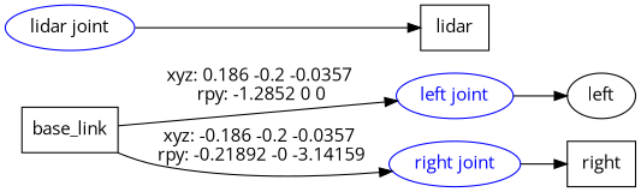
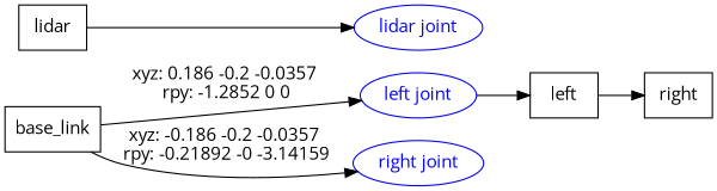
  digraph {
    fontname="Open Sans"
    rankdir=LR
    node [fontname="Open Sans" shape=box]
    edge [fontname="Open Sans"]
    n1 [label=base_link]
    "left joint" [color=blue fontcolor=blue shape=ellipse]
    "right joint" [color=blue fontcolor=blue shape=ellipse]
-   n4 [label=left shape=ellipse]
-   "lidar joint" [color=blue fontcolor=black shape=ellipse]
+   n4 [label=left]
+   "lidar joint" [color=blue fontcolor=blue shape=ellipse]
    n6 [label=lidar]
    n7 [label=right]
    n1 -> "left joint" [label="xyz: 0.186 -0.2 -0.0357 \nrpy: -1.2852 0 0"]
    n1 -> "right joint" [label="xyz: -0.186 -0.2 -0.0357 \nrpy: -0.21892 -0 -3.14159"]
    "left joint" -> n4
-   "right joint" -> n7
-   "lidar joint" -> n6
+   n4 -> n7
+   n6 -> "lidar joint"
  }
